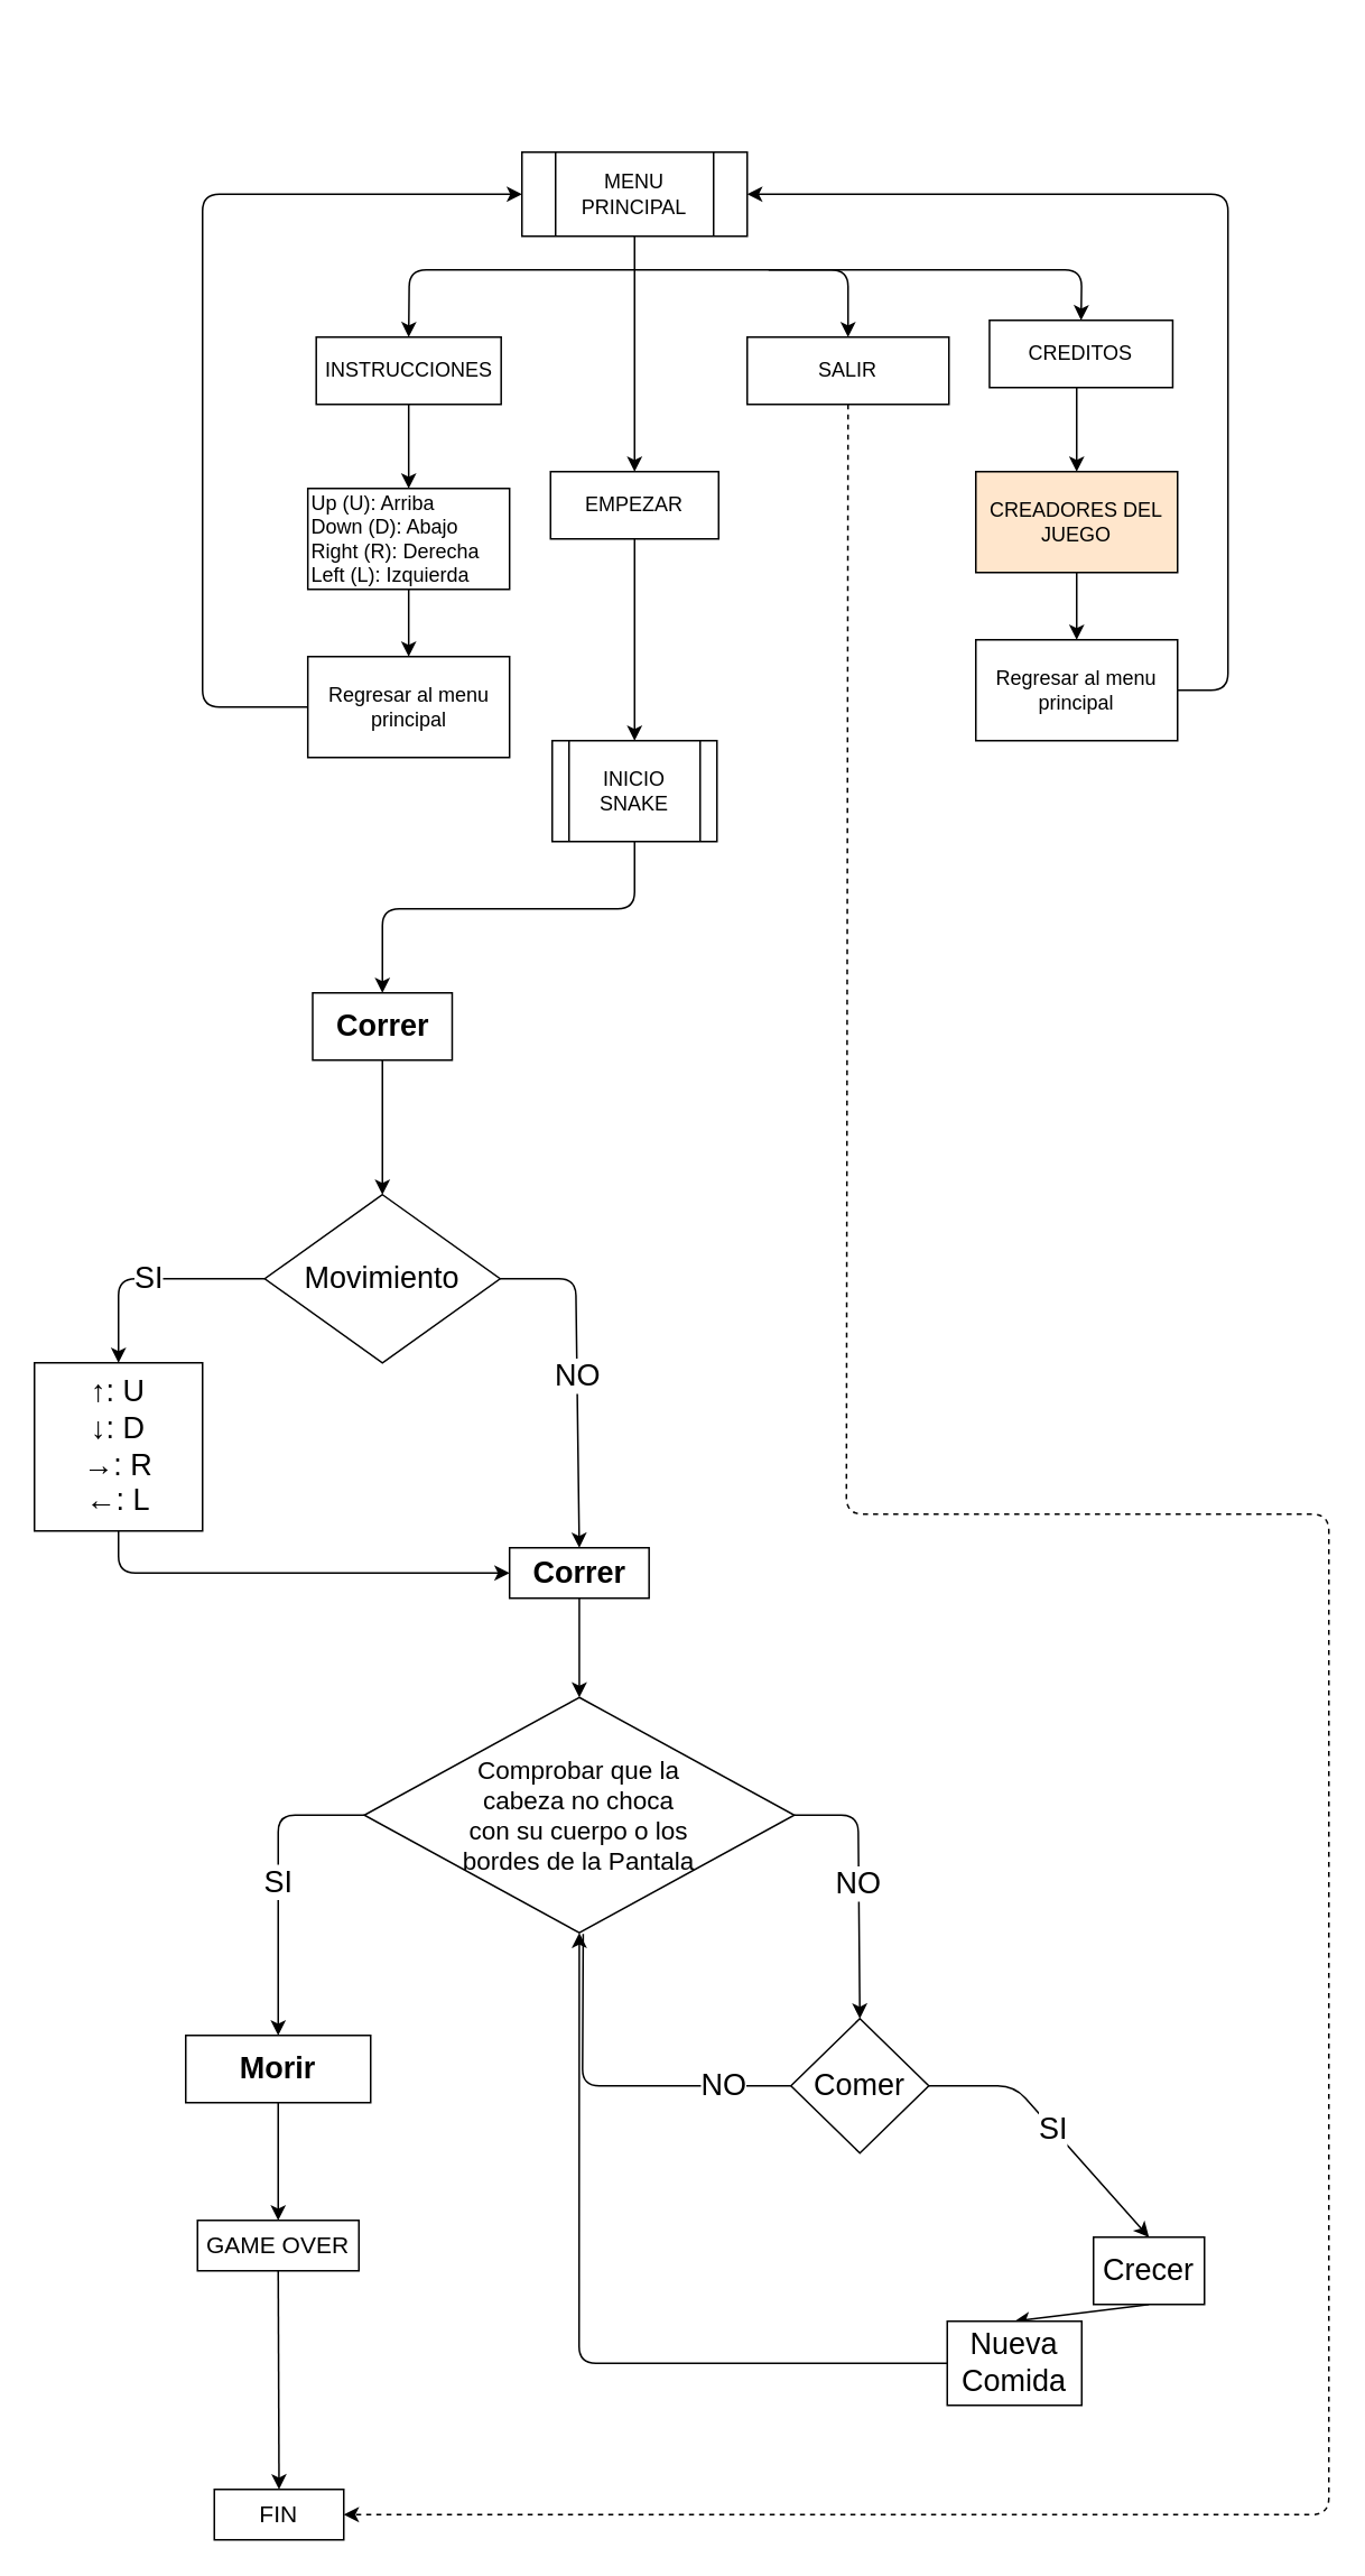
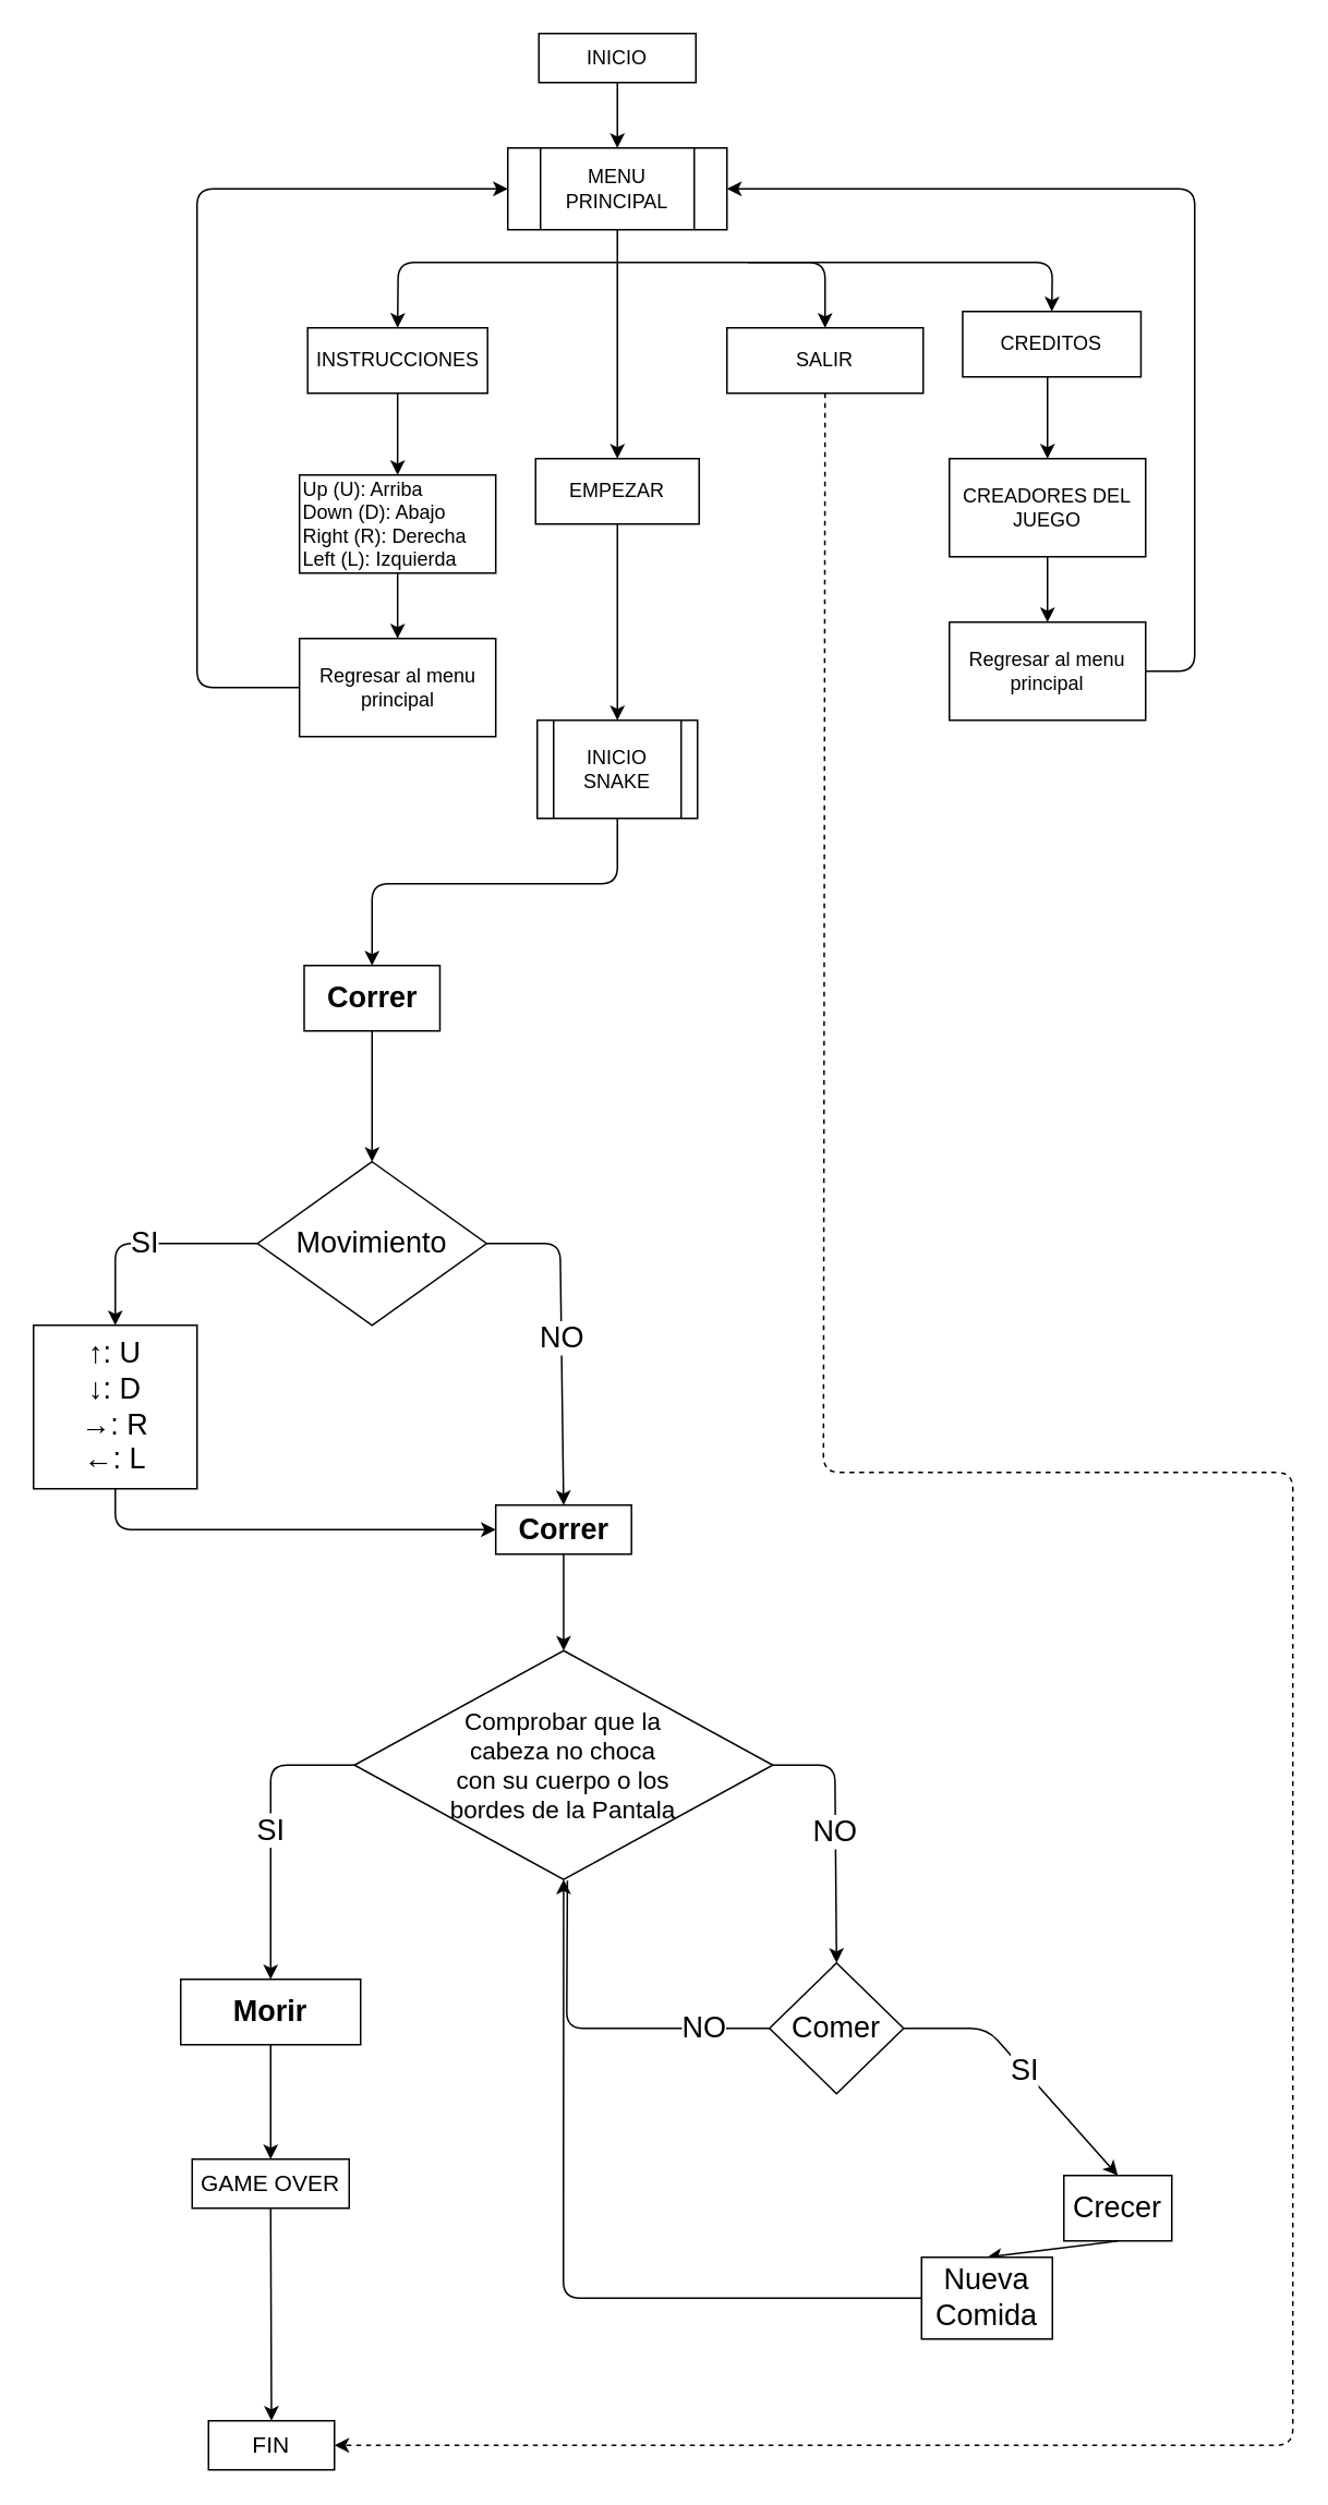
  <mxCell id="0" />
  <mxCell id="1" parent="0" />
+ <mxCell id="2" style="edgeStyle=none;html=1;exitX=0.5;exitY=1;exitDx=0;exitDy=0;entryX=0.5;entryY=0;entryDx=0;entryDy=0;fontSize=14;" parent="1" source="3" target="8" edge="1"><mxGeometry relative="1" as="geometry" /></mxCell>
+ <mxCell id="3" value="INICIO" style="rounded=0;whiteSpace=wrap;html=1;" parent="1" vertex="1"><mxGeometry x="329" y="20" width="96" height="30" as="geometry" /></mxCell>
  <mxCell id="4" style="edgeStyle=none;html=1;entryX=0.5;entryY=0;entryDx=0;entryDy=0;exitX=0.5;exitY=1;exitDx=0;exitDy=0;" parent="1" source="8" target="14" edge="1"><mxGeometry relative="1" as="geometry"><mxPoint x="377" y="160" as="sourcePoint" /></mxGeometry></mxCell>
  <mxCell id="5" style="edgeStyle=none;html=1;entryX=0.5;entryY=0;entryDx=0;entryDy=0;" parent="1" target="12" edge="1"><mxGeometry relative="1" as="geometry"><mxPoint x="377" y="160" as="sourcePoint" /><Array as="points"><mxPoint x="243" y="160" /></Array></mxGeometry></mxCell>
  <mxCell id="6" style="edgeStyle=none;html=1;entryX=0.5;entryY=0;entryDx=0;entryDy=0;" parent="1" target="23" edge="1"><mxGeometry relative="1" as="geometry"><mxPoint x="377" y="160" as="sourcePoint" /><mxPoint x="515" y="190" as="targetPoint" /><Array as="points"><mxPoint x="504" y="160" /></Array></mxGeometry></mxCell>
  <mxCell id="7" style="edgeStyle=none;html=1;entryX=0.5;entryY=0;entryDx=0;entryDy=0;" parent="1" target="15" edge="1"><mxGeometry relative="1" as="geometry"><mxPoint x="456.69" y="160" as="sourcePoint" /><mxPoint x="646.69" y="180" as="targetPoint" /><Array as="points"><mxPoint x="643" y="160" /></Array></mxGeometry></mxCell>
  <mxCell id="8" value="MENU PRINCIPAL" style="shape=process;whiteSpace=wrap;html=1;backgroundOutline=1;size=0.15;" parent="1" vertex="1"><mxGeometry x="310" y="90" width="134" height="50" as="geometry" /></mxCell>
  <mxCell id="9" style="edgeStyle=none;html=1;exitX=0.5;exitY=1;exitDx=0;exitDy=0;entryX=0.5;entryY=0;entryDx=0;entryDy=0;" parent="1" source="10" target="35" edge="1"><mxGeometry relative="1" as="geometry"><mxPoint x="380" y="590" as="targetPoint" /><Array as="points"><mxPoint x="377" y="540" /><mxPoint x="227" y="540" /></Array></mxGeometry></mxCell>
  <mxCell id="10" value="INICIO SNAKE" style="shape=process;whiteSpace=wrap;html=1;backgroundOutline=1;" parent="1" vertex="1"><mxGeometry x="328.01" y="440" width="98" height="60" as="geometry" /></mxCell>
  <mxCell id="11" style="edgeStyle=none;html=1;exitX=0.5;exitY=1;exitDx=0;exitDy=0;entryX=0.5;entryY=0;entryDx=0;entryDy=0;" parent="1" source="12" target="32" edge="1"><mxGeometry relative="1" as="geometry"><mxPoint x="260" y="270" as="targetPoint" /></mxGeometry></mxCell>
  <mxCell id="12" value="INSTRUCCIONES" style="rounded=0;whiteSpace=wrap;html=1;" parent="1" vertex="1"><mxGeometry x="187.63" y="200" width="110" height="40" as="geometry" /></mxCell>
  <mxCell id="13" style="edgeStyle=none;html=1;exitX=0.5;exitY=1;exitDx=0;exitDy=0;entryX=0.5;entryY=0;entryDx=0;entryDy=0;" parent="1" source="14" target="10" edge="1"><mxGeometry relative="1" as="geometry" /></mxCell>
  <mxCell id="14" value="EMPEZAR" style="rounded=0;whiteSpace=wrap;html=1;" parent="1" vertex="1"><mxGeometry x="327.01" y="280" width="100" height="40" as="geometry" /></mxCell>
  <mxCell id="15" value="CREDITOS" style="rounded=0;whiteSpace=wrap;html=1;" parent="1" vertex="1"><mxGeometry x="588.13" y="190" width="109" height="40" as="geometry" /></mxCell>
  <mxCell id="16" value="SI" style="edgeStyle=none;html=1;entryX=0.5;entryY=0;entryDx=0;entryDy=0;fontSize=18;exitX=0;exitY=0.5;exitDx=0;exitDy=0;" parent="1" source="18" target="43" edge="1"><mxGeometry relative="1" as="geometry"><mxPoint x="180" y="1000" as="sourcePoint" /><Array as="points"><mxPoint x="165" y="1079" /></Array></mxGeometry></mxCell>
  <mxCell id="17" value="NO" style="edgeStyle=none;html=1;exitX=1;exitY=0.5;exitDx=0;exitDy=0;entryX=0.5;entryY=0;entryDx=0;entryDy=0;fontSize=18;" parent="1" source="18" target="48" edge="1"><mxGeometry relative="1" as="geometry"><mxPoint x="509.59" y="1205" as="targetPoint" /><Array as="points"><mxPoint x="510" y="1079" /></Array></mxGeometry></mxCell>
  <mxCell id="18" value="&lt;font style=&quot;font-size: 15px&quot;&gt;Comprobar que la &lt;br&gt;cabeza no choca&lt;br&gt;con su cuerpo o los&lt;br&gt;bordes de la Pantala&lt;/font&gt;" style="rhombus;whiteSpace=wrap;html=1;" parent="1" vertex="1"><mxGeometry x="216.22" y="1009" width="255.81" height="140" as="geometry" /></mxCell>
  <mxCell id="19" style="edgeStyle=none;html=1;exitX=0.5;exitY=1;exitDx=0;exitDy=0;entryX=0.5;entryY=0;entryDx=0;entryDy=0;fontSize=18;" parent="1" target="21" edge="1"><mxGeometry relative="1" as="geometry"><mxPoint x="165" y="1250" as="sourcePoint" /></mxGeometry></mxCell>
  <mxCell id="20" style="edgeStyle=none;html=1;exitX=0.5;exitY=1;exitDx=0;exitDy=0;entryX=0.5;entryY=0;entryDx=0;entryDy=0;fontSize=14;" parent="1" source="21" target="33" edge="1"><mxGeometry relative="1" as="geometry" /></mxCell>
  <mxCell id="21" value="&lt;font style=&quot;font-size: 14px&quot;&gt;GAME OVER&lt;/font&gt;" style="rounded=0;whiteSpace=wrap;html=1;" parent="1" vertex="1"><mxGeometry x="117" y="1320" width="96" height="30" as="geometry" /></mxCell>
  <mxCell id="22" style="edgeStyle=none;html=1;exitX=0.5;exitY=1;exitDx=0;exitDy=0;fontSize=18;endArrow=classic;endFill=1;entryX=1;entryY=0.5;entryDx=0;entryDy=0;dashed=1;" parent="1" source="23" target="33" edge="1"><mxGeometry relative="1" as="geometry"><mxPoint x="230" y="1470" as="targetPoint" /><Array as="points"><mxPoint x="503" y="900" /><mxPoint x="790" y="900" /><mxPoint x="790" y="1495" /></Array></mxGeometry></mxCell>
  <mxCell id="23" value="SALIR" style="rounded=0;whiteSpace=wrap;html=1;" parent="1" vertex="1"><mxGeometry x="444" y="200" width="120" height="40" as="geometry" /></mxCell>
  <mxCell id="24" style="edgeStyle=none;html=1;exitX=0.5;exitY=1;exitDx=0;exitDy=0;" parent="1" source="32" target="26" edge="1"><mxGeometry relative="1" as="geometry"><mxPoint x="260" y="360" as="sourcePoint" /></mxGeometry></mxCell>
  <mxCell id="25" style="edgeStyle=none;html=1;exitX=0;exitY=0.5;exitDx=0;exitDy=0;entryX=0;entryY=0.5;entryDx=0;entryDy=0;" parent="1" source="26" target="8" edge="1"><mxGeometry relative="1" as="geometry"><mxPoint x="150" y="90" as="targetPoint" /><Array as="points"><mxPoint x="120" y="420" /><mxPoint x="120" y="115" /></Array></mxGeometry></mxCell>
  <mxCell id="26" value="Regresar al menu principal" style="rounded=0;whiteSpace=wrap;html=1;" parent="1" vertex="1"><mxGeometry x="182.63" y="390" width="120" height="60" as="geometry" /></mxCell>
  <mxCell id="27" style="edgeStyle=none;html=1;exitX=0.5;exitY=1;exitDx=0;exitDy=0;entryX=0.5;entryY=0;entryDx=0;entryDy=0;" parent="1" target="29" edge="1"><mxGeometry relative="1" as="geometry"><mxPoint x="640" y="230" as="sourcePoint" /></mxGeometry></mxCell>
  <mxCell id="28" style="edgeStyle=none;html=1;exitX=0.5;exitY=1;exitDx=0;exitDy=0;" parent="1" source="29" target="31" edge="1"><mxGeometry relative="1" as="geometry" /></mxCell>
- <mxCell id="29" value="CREADORES DEL JUEGO" style="rounded=0;whiteSpace=wrap;html=1;align=center;fillColor=#ffe6cc;" parent="1" vertex="1"><mxGeometry x="580" y="280" width="120" height="60" as="geometry" /></mxCell>
+ <mxCell id="29" value="CREADORES DEL JUEGO" style="rounded=0;whiteSpace=wrap;html=1;align=center;" parent="1" vertex="1"><mxGeometry x="580" y="280" width="120" height="60" as="geometry" /></mxCell>
  <mxCell id="30" style="edgeStyle=none;html=1;exitX=1;exitY=0.5;exitDx=0;exitDy=0;entryX=1;entryY=0.5;entryDx=0;entryDy=0;" parent="1" source="31" target="8" edge="1"><mxGeometry relative="1" as="geometry"><mxPoint x="790" y="80" as="targetPoint" /><Array as="points"><mxPoint x="730" y="410" /><mxPoint x="730" y="115" /></Array></mxGeometry></mxCell>
  <mxCell id="31" value="Regresar al menu principal" style="rounded=0;whiteSpace=wrap;html=1;" parent="1" vertex="1"><mxGeometry x="580" y="380" width="120" height="60" as="geometry" /></mxCell>
  <mxCell id="32" value="&lt;span&gt;Up (U): Arriba&lt;/span&gt;&lt;br&gt;&lt;span&gt;Down (D): Abajo&lt;/span&gt;&lt;br&gt;&lt;span&gt;Right (R): Derecha&lt;/span&gt;&lt;br&gt;&lt;div&gt;&lt;span&gt;Left (L): Izquierda&lt;/span&gt;&lt;/div&gt;" style="rounded=0;whiteSpace=wrap;html=1;align=left;" parent="1" vertex="1"><mxGeometry x="182.63" y="290" width="120" height="60" as="geometry" /></mxCell>
  <mxCell id="33" value="FIN" style="rounded=0;whiteSpace=wrap;html=1;fontSize=14;" parent="1" vertex="1"><mxGeometry x="127" y="1480" width="77" height="30" as="geometry" /></mxCell>
  <mxCell id="34" style="edgeStyle=none;html=1;exitX=0.5;exitY=1;exitDx=0;exitDy=0;entryX=0.5;entryY=0;entryDx=0;entryDy=0;fontSize=18;" parent="1" source="35" target="38" edge="1"><mxGeometry relative="1" as="geometry" /></mxCell>
  <mxCell id="35" value="&lt;font style=&quot;font-size: 18px&quot;&gt;&lt;b&gt;Correr&lt;/b&gt;&lt;/font&gt;" style="rounded=0;whiteSpace=wrap;html=1;fontSize=14;" parent="1" vertex="1"><mxGeometry x="185.5" y="590" width="82.99" height="40" as="geometry" /></mxCell>
  <mxCell id="36" value="SI" style="edgeStyle=none;html=1;exitX=0;exitY=0.5;exitDx=0;exitDy=0;fontSize=18;entryX=0.5;entryY=0;entryDx=0;entryDy=0;" parent="1" source="38" target="40" edge="1"><mxGeometry relative="1" as="geometry"><mxPoint x="20" y="760.091" as="targetPoint" /><Array as="points"><mxPoint x="70" y="760" /></Array></mxGeometry></mxCell>
  <mxCell id="37" value="NO" style="edgeStyle=none;html=1;exitX=1;exitY=0.5;exitDx=0;exitDy=0;fontSize=18;entryX=0.5;entryY=0;entryDx=0;entryDy=0;" parent="1" source="38" target="45" edge="1"><mxGeometry relative="1" as="geometry"><mxPoint x="342" y="870" as="targetPoint" /><Array as="points"><mxPoint x="342" y="760" /></Array></mxGeometry></mxCell>
  <mxCell id="38" value="Movimiento" style="rhombus;whiteSpace=wrap;html=1;fontSize=18;" parent="1" vertex="1"><mxGeometry x="157.01" y="710" width="140" height="100" as="geometry" /></mxCell>
  <mxCell id="39" style="edgeStyle=none;html=1;exitX=0.5;exitY=1;exitDx=0;exitDy=0;fontSize=18;entryX=0;entryY=0.5;entryDx=0;entryDy=0;" parent="1" source="40" target="45" edge="1"><mxGeometry relative="1" as="geometry"><mxPoint x="250" y="935" as="targetPoint" /><Array as="points"><mxPoint x="70" y="935" /></Array></mxGeometry></mxCell>
  <mxCell id="40" value="↑: U&lt;br&gt;↓: D&lt;br&gt;→: R&lt;br&gt;←: L" style="rounded=0;whiteSpace=wrap;html=1;fontSize=18;" parent="1" vertex="1"><mxGeometry x="20" y="810" width="100" height="100" as="geometry" /></mxCell>
  <mxCell id="41" style="edgeStyle=none;html=1;exitX=0.5;exitY=1;exitDx=0;exitDy=0;entryX=0.5;entryY=0;entryDx=0;entryDy=0;fontSize=18;endArrow=classic;endFill=1;" parent="1" source="42" target="50" edge="1"><mxGeometry relative="1" as="geometry" /></mxCell>
  <mxCell id="42" value="Crecer" style="rounded=0;whiteSpace=wrap;html=1;fontSize=18;" parent="1" vertex="1"><mxGeometry x="650" y="1330" width="66" height="40" as="geometry" /></mxCell>
  <mxCell id="43" value="&lt;b&gt;Morir&lt;/b&gt;" style="rounded=0;whiteSpace=wrap;html=1;fontSize=18;" parent="1" vertex="1"><mxGeometry x="110" y="1210" width="110" height="40" as="geometry" /></mxCell>
  <mxCell id="44" style="edgeStyle=none;html=1;exitX=0.5;exitY=1;exitDx=0;exitDy=0;entryX=0.5;entryY=0;entryDx=0;entryDy=0;fontSize=18;" parent="1" source="45" target="18" edge="1"><mxGeometry relative="1" as="geometry" /></mxCell>
  <mxCell id="45" value="&lt;font style=&quot;font-size: 18px&quot;&gt;&lt;b&gt;Correr&lt;/b&gt;&lt;/font&gt;" style="rounded=0;whiteSpace=wrap;html=1;fontSize=14;" parent="1" vertex="1"><mxGeometry x="302.63" y="920" width="82.99" height="30" as="geometry" /></mxCell>
  <mxCell id="46" value="SI" style="edgeStyle=none;html=1;exitX=1;exitY=0.5;exitDx=0;exitDy=0;entryX=0.5;entryY=0;entryDx=0;entryDy=0;fontSize=18;endArrow=classic;endFill=1;" parent="1" source="48" target="42" edge="1"><mxGeometry relative="1" as="geometry"><Array as="points"><mxPoint x="603" y="1240" /></Array></mxGeometry></mxCell>
  <mxCell id="47" value="NO" style="edgeStyle=none;html=1;entryX=0.509;entryY=1.005;entryDx=0;entryDy=0;entryPerimeter=0;fontSize=18;endArrow=none;endFill=0;" parent="1" source="48" target="18" edge="1"><mxGeometry x="-0.627" relative="1" as="geometry"><Array as="points"><mxPoint x="346" y="1240" /></Array><mxPoint as="offset" /></mxGeometry></mxCell>
  <mxCell id="48" value="Comer" style="rhombus;whiteSpace=wrap;html=1;fontSize=18;" parent="1" vertex="1"><mxGeometry x="470" y="1200" width="82.03" height="80" as="geometry" /></mxCell>
  <mxCell id="49" style="edgeStyle=none;html=1;exitX=0;exitY=0.5;exitDx=0;exitDy=0;fontSize=18;endArrow=classic;endFill=1;entryX=0.5;entryY=1;entryDx=0;entryDy=0;" parent="1" source="50" target="18" edge="1"><mxGeometry relative="1" as="geometry"><mxPoint x="240" y="1404.636" as="targetPoint" /><Array as="points"><mxPoint x="344" y="1405" /></Array></mxGeometry></mxCell>
  <mxCell id="50" value="Nueva Comida" style="rounded=0;whiteSpace=wrap;html=1;fontSize=18;" parent="1" vertex="1"><mxGeometry x="563" y="1380" width="80" height="50" as="geometry" /></mxCell>
